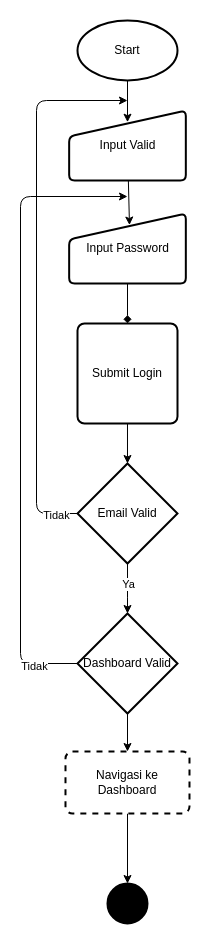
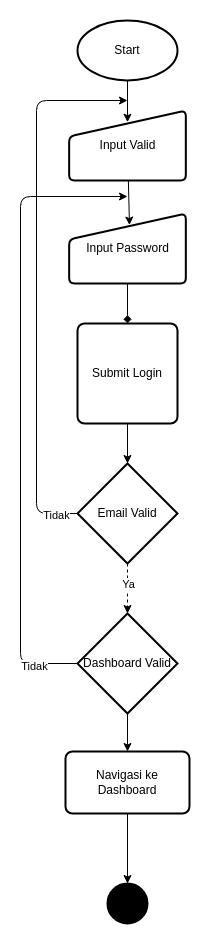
  <mxCell id="0" />
  <mxCell id="1" parent="0" />
  <mxCell id="2" style="edgeStyle=none;html=1;entryX=0.5;entryY=0.167;entryDx=0;entryDy=0;entryPerimeter=0;" parent="1" source="3" target="5" edge="1"><mxGeometry relative="1" as="geometry" /></mxCell>
  <mxCell id="3" value="Start" style="strokeWidth=2;html=1;shape=mxgraph.flowchart.start_1;whiteSpace=wrap;" parent="1" vertex="1"><mxGeometry x="77" y="20" width="100" height="60" as="geometry" /></mxCell>
  <mxCell id="4" style="edgeStyle=none;html=1;entryX=0.517;entryY=0.165;entryDx=0;entryDy=0;entryPerimeter=0;" parent="1" source="5" target="7" edge="1"><mxGeometry relative="1" as="geometry" /></mxCell>
  <mxCell id="5" value="Input Valid" style="html=1;strokeWidth=2;shape=manualInput;whiteSpace=wrap;rounded=1;size=26;arcSize=11;" parent="1" vertex="1"><mxGeometry x="68.66" y="110" width="116.67" height="70" as="geometry" /></mxCell>
  <mxCell id="6" style="edgeStyle=none;html=1;entryX=0.5;entryY=0;entryDx=0;entryDy=0;endArrow=diamond;" parent="1" source="7" target="9" edge="1"><mxGeometry relative="1" as="geometry" /></mxCell>
  <mxCell id="7" value="Input Password" style="html=1;strokeWidth=2;shape=manualInput;whiteSpace=wrap;rounded=1;size=26;arcSize=11;" parent="1" vertex="1"><mxGeometry x="68.66" y="213" width="116.67" height="70" as="geometry" /></mxCell>
  <mxCell id="8" style="edgeStyle=none;html=1;entryX=0.5;entryY=0;entryDx=0;entryDy=0;entryPerimeter=0;" parent="1" source="9" target="14" edge="1"><mxGeometry relative="1" as="geometry" /></mxCell>
  <mxCell id="9" value="Submit Login" style="rounded=1;whiteSpace=wrap;html=1;absoluteArcSize=1;arcSize=14;strokeWidth=2;" parent="1" vertex="1"><mxGeometry x="77" y="323" width="100" height="100" as="geometry" /></mxCell>
  <mxCell id="10" style="edgeStyle=elbowEdgeStyle;html=1;" parent="1" source="14" edge="1"><mxGeometry relative="1" as="geometry"><mxPoint x="127" y="100" as="targetPoint" /><Array as="points"><mxPoint x="36" y="326" /></Array></mxGeometry></mxCell>
  <mxCell id="11" value="Tidak" style="edgeLabel;html=1;align=center;verticalAlign=middle;resizable=0;points=[];" parent="10" vertex="1" connectable="0"><mxGeometry x="-0.845" y="-2" relative="1" as="geometry"><mxPoint x="17" y="3" as="offset" /></mxGeometry></mxCell>
- <mxCell id="12" style="edgeStyle=elbowEdgeStyle;html=1;entryX=0.5;entryY=0;entryDx=0;entryDy=0;entryPerimeter=0;" parent="1" source="14" target="18" edge="1"><mxGeometry relative="1" as="geometry" /></mxCell>
+ <mxCell id="12" style="edgeStyle=elbowEdgeStyle;html=1;entryX=0.5;entryY=0;entryDx=0;entryDy=0;entryPerimeter=0;dashed=1;" parent="1" source="14" target="18" edge="1"><mxGeometry relative="1" as="geometry" /></mxCell>
  <mxCell id="13" value="Ya" style="edgeLabel;html=1;align=center;verticalAlign=middle;resizable=0;points=[];" parent="12" vertex="1" connectable="0"><mxGeometry x="-0.515" y="1" relative="1" as="geometry"><mxPoint x="-1" y="8" as="offset" /></mxGeometry></mxCell>
  <mxCell id="14" value="Email Valid" style="strokeWidth=2;html=1;shape=mxgraph.flowchart.decision;whiteSpace=wrap;" parent="1" vertex="1"><mxGeometry x="76.99" y="463" width="100" height="100" as="geometry" /></mxCell>
  <mxCell id="15" style="edgeStyle=elbowEdgeStyle;html=1;" parent="1" source="18" edge="1"><mxGeometry relative="1" as="geometry"><mxPoint x="127" y="196" as="targetPoint" /><Array as="points"><mxPoint x="20" y="445" /></Array></mxGeometry></mxCell>
  <mxCell id="16" value="Tidak" style="edgeLabel;html=1;align=center;verticalAlign=middle;resizable=0;points=[];" parent="15" vertex="1" connectable="0"><mxGeometry x="-0.862" y="2" relative="1" as="geometry"><mxPoint as="offset" /></mxGeometry></mxCell>
  <mxCell id="17" style="edgeStyle=elbowEdgeStyle;html=1;entryX=0.5;entryY=0;entryDx=0;entryDy=0;" parent="1" source="18" target="20" edge="1"><mxGeometry relative="1" as="geometry" /></mxCell>
  <mxCell id="18" value="Dashboard Valid" style="strokeWidth=2;html=1;shape=mxgraph.flowchart.decision;whiteSpace=wrap;" parent="1" vertex="1"><mxGeometry x="77" y="613" width="100" height="100" as="geometry" /></mxCell>
  <mxCell id="19" style="edgeStyle=elbowEdgeStyle;html=1;entryX=0.5;entryY=0;entryDx=0;entryDy=0;entryPerimeter=0;" parent="1" source="20" target="21" edge="1"><mxGeometry relative="1" as="geometry"><mxPoint x="127" y="903" as="targetPoint" /></mxGeometry></mxCell>
- <mxCell id="20" value="Navigasi ke Dashboard" style="rounded=1;whiteSpace=wrap;html=1;absoluteArcSize=1;arcSize=14;strokeWidth=2;dashed=1;" parent="1" vertex="1"><mxGeometry x="64.99" y="751" width="124" height="62" as="geometry" /></mxCell>
+ <mxCell id="20" value="Navigasi ke Dashboard" style="rounded=1;whiteSpace=wrap;html=1;absoluteArcSize=1;arcSize=14;strokeWidth=2;" parent="1" vertex="1"><mxGeometry x="64.99" y="751" width="124" height="62" as="geometry" /></mxCell>
  <mxCell id="21" value="" style="strokeWidth=2;html=1;shape=mxgraph.flowchart.start_2;whiteSpace=wrap;fillColor=#000000;" parent="1" vertex="1"><mxGeometry x="106.99" y="883" width="40" height="40" as="geometry" /></mxCell>
